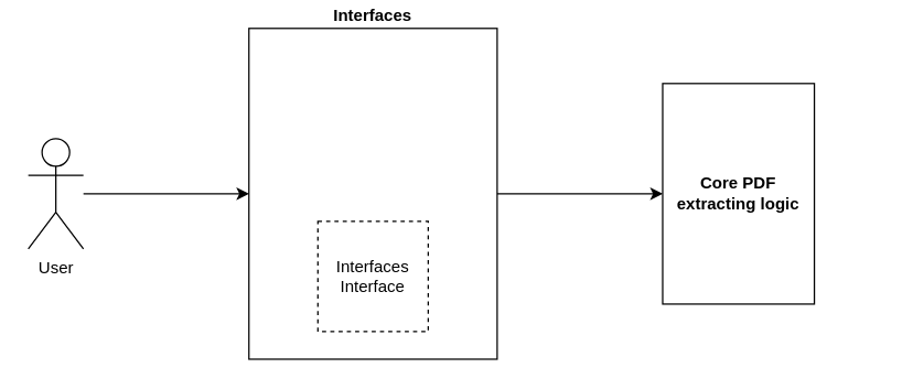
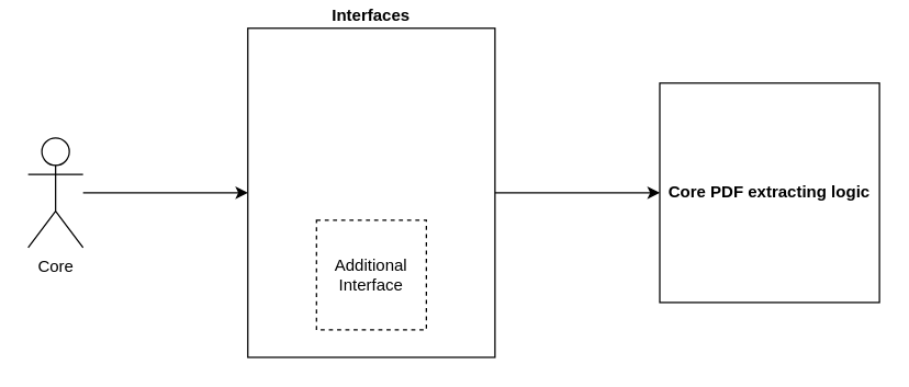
  <mxCell id="0" />
  <mxCell id="1" parent="0" />
- <mxCell id="2" value="&lt;b&gt;Core PDF extracting logic&lt;/b&gt;" style="whiteSpace=wrap;html=1;aspect=fixed;" vertex="1" parent="1"><mxGeometry x="480" y="60" width="110" height="160" as="geometry" /></mxCell>
- <mxCell id="3" value="Interfaces Interface" style="whiteSpace=wrap;html=1;aspect=fixed;dashed=1;" vertex="1" parent="1"><mxGeometry x="230" y="160" width="80" height="80" as="geometry" /></mxCell>
+ <mxCell id="2" value="&lt;b&gt;Core PDF extracting logic&lt;/b&gt;" style="whiteSpace=wrap;html=1;aspect=fixed;" vertex="1" parent="1"><mxGeometry x="480" y="60" width="160" height="160" as="geometry" /></mxCell>
+ <mxCell id="3" value="Additional Interface" style="whiteSpace=wrap;html=1;aspect=fixed;dashed=1;" vertex="1" parent="1"><mxGeometry x="230" y="160" width="80" height="80" as="geometry" /></mxCell>
  <mxCell id="4" style="edgeStyle=orthogonalEdgeStyle;rounded=0;orthogonalLoop=1;jettySize=auto;html=1;entryX=0;entryY=0.5;entryDx=0;entryDy=0;" edge="1" parent="1" source="5" target="2"><mxGeometry relative="1" as="geometry" /></mxCell>
  <mxCell id="5" value="&lt;b&gt;Interfaces&lt;/b&gt;" style="rounded=0;whiteSpace=wrap;html=1;fillColor=none;labelPosition=center;verticalLabelPosition=top;align=center;verticalAlign=bottom;" vertex="1" parent="1"><mxGeometry x="180" width="180" height="240" as="geometry" y="20" /></mxCell>
  <mxCell id="6" style="edgeStyle=orthogonalEdgeStyle;rounded=0;orthogonalLoop=1;jettySize=auto;html=1;entryX=0;entryY=0.5;entryDx=0;entryDy=0;" edge="1" parent="1" source="7" target="5"><mxGeometry relative="1" as="geometry" /></mxCell>
- <mxCell id="7" value="User" style="shape=umlActor;verticalLabelPosition=bottom;verticalAlign=top;html=1;outlineConnect=0;" vertex="1" parent="1"><mxGeometry x="20" y="100" width="40" height="80" as="geometry" /></mxCell>
+ <mxCell id="7" value="Core" style="shape=umlActor;verticalLabelPosition=bottom;verticalAlign=top;html=1;outlineConnect=0;" vertex="1" parent="1"><mxGeometry x="20" y="100" width="40" height="80" as="geometry" /></mxCell>
